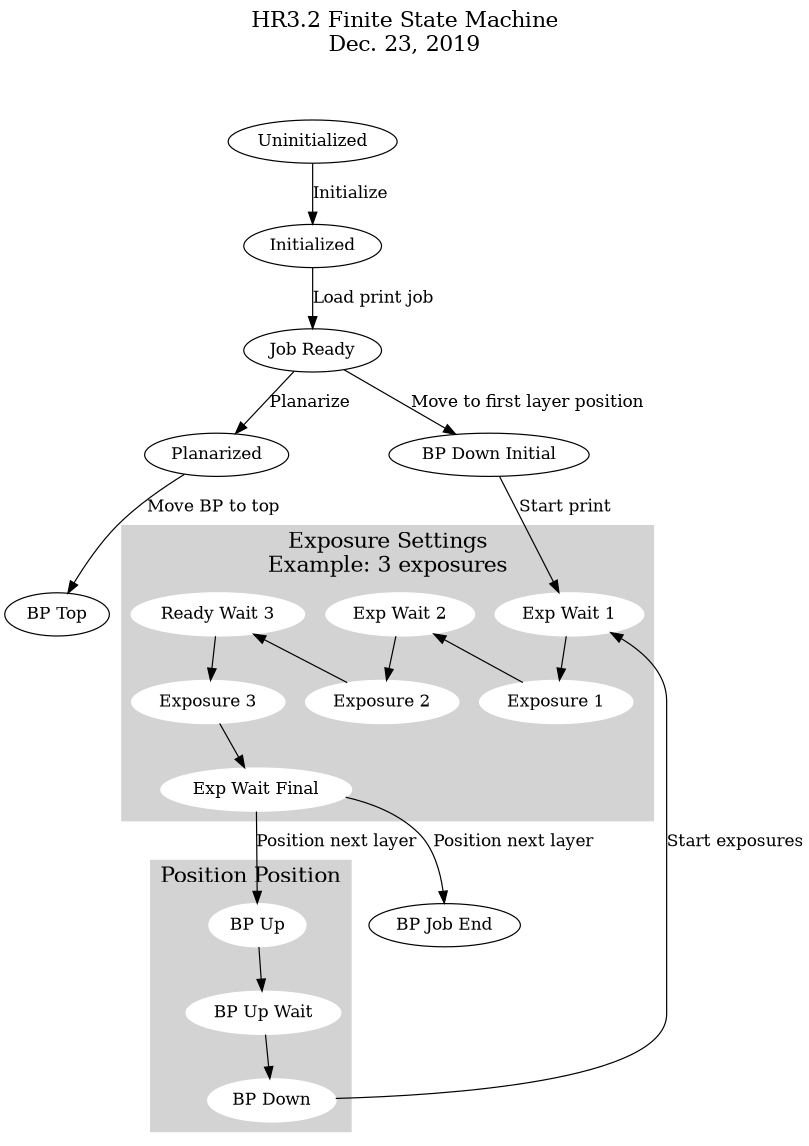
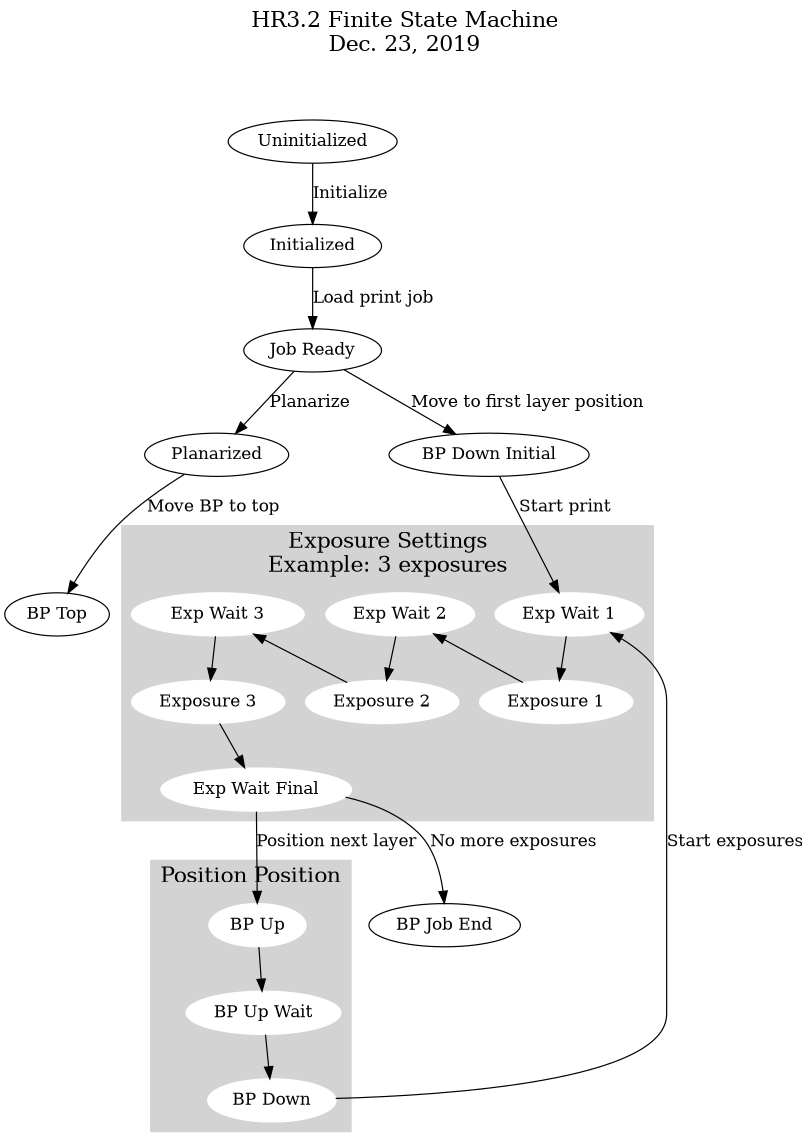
  digraph {
    fontsize=18
    label="HR3.2 Finite State Machine\nDec. 23, 2019"
    labelloc=top
    node [color=white style=filled]
    "Exp Wait 1"
    "Exp Wait 2"
-   "Exp Wait 3" [label="Ready Wait 3"]
+   "Exp Wait 3"
    "Exposure 1"
    "Exposure 2"
    "Exposure 3"
    "Exp Wait Final"
    "BP Up"
    "BP Up Wait"
    "BP Down"
    n11 [label="BP Job End" color="" style=""]
    Uninitialized [color="" style=""]
    Initialized [color="" style=""]
    "Job Ready" [color="" style=""]
    Planarized [color="" style=""]
    "BP Down Initial" [color="" style=""]
    "BP Top" [color="" style=""]
    subgraph cluster_1 {
      color=lightgrey
      label="Exposure Settings\nExample: 3 exposures"
      style=filled
      "Exposure 1"
      "Exposure 2"
      "Exposure 3"
      "Exp Wait Final"
      subgraph sub_2 {
        color=lightgrey
        label="Exposure Settings\nExample: 3 exposures"
        rank=same
        style=filled
        "Exp Wait 1"
        "Exp Wait 2"
        "Exp Wait 3"
      }
    }
    subgraph cluster_3 {
      color=lightgrey
      label="Position Position"
      style=filled
      "BP Up"
      "BP Up Wait"
      "BP Down"
    }
    "Exp Wait 1" -> "Exposure 1"
    "Exp Wait 2" -> "Exposure 2"
    "Exp Wait 3" -> "Exposure 3"
    "Exposure 1" -> "Exp Wait 2"
    "Exposure 2" -> "Exp Wait 3"
    "Exposure 3" -> "Exp Wait Final"
    "Exp Wait Final" -> "BP Up" [label="Position next layer"]
-   "Exp Wait Final" -> n11 [label="Position next layer"]
+   "Exp Wait Final" -> n11 [label="No more exposures"]
    "BP Up" -> "BP Up Wait"
    "BP Up Wait" -> "BP Down"
    "BP Down" -> "Exp Wait 1" [label="Start exposures"]
    Uninitialized -> Initialized [label=Initialize]
    Initialized -> "Job Ready" [label="Load print job"]
    "Job Ready" -> Planarized [label=Planarize]
    "Job Ready" -> "BP Down Initial" [label="Move to first layer position"]
    Planarized -> "BP Top" [label="Move BP to top"]
    "BP Down Initial" -> "Exp Wait 1" [label="Start print"]
  }
